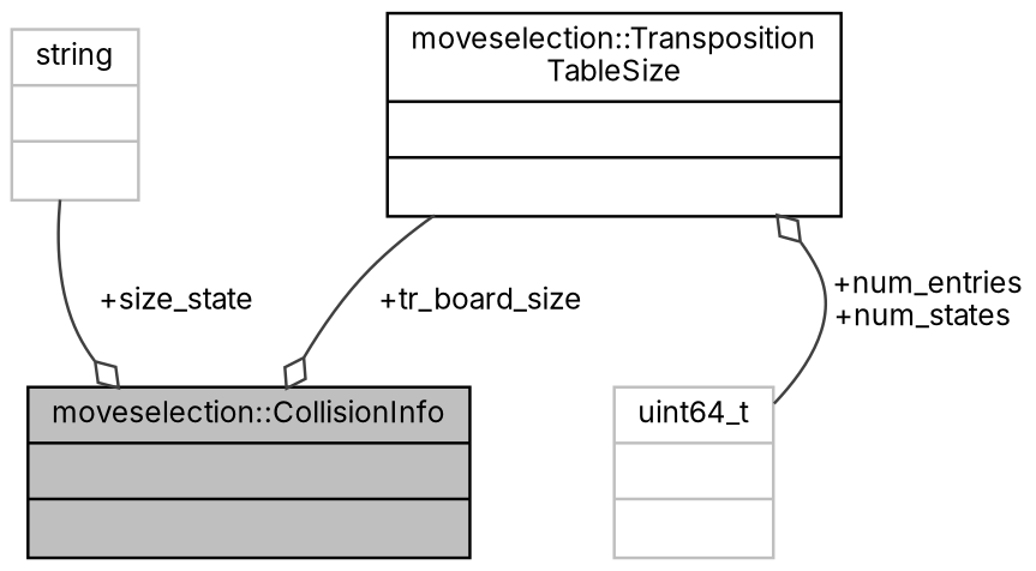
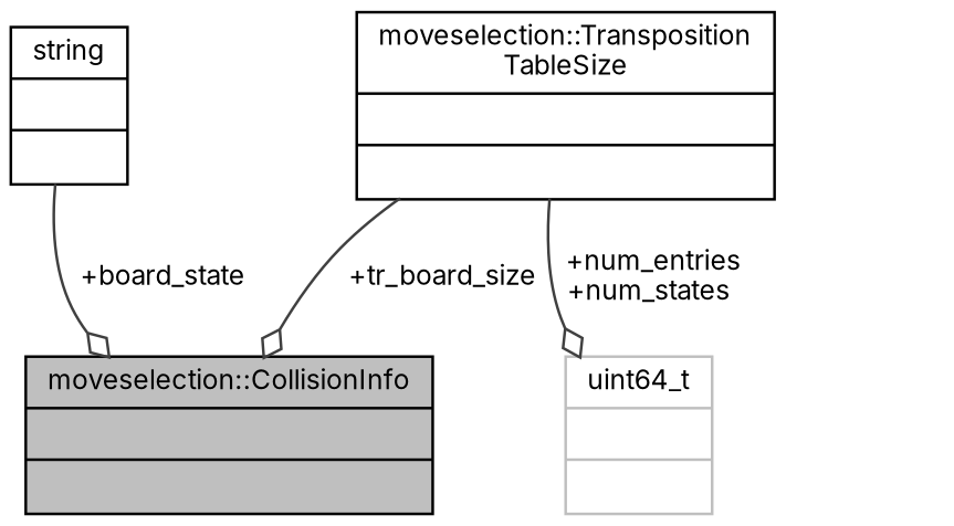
  digraph {
    fontname=Inter
    node [color=black fillcolor=white fontname=Inter fontsize=10 shape=record style=filled]
    edge [arrowhead=odiamond color=grey25 fontname=Inter fontsize=10 labelfontname=Helvetica labelfontsize=10 style=solid]
    n1 [fillcolor=grey75 fontcolor=black height=0.2 label="{moveselection::CollisionInfo\n||}" width=0.4]
-   n2 [color=grey75 height=0.2 label="{string\n||}" width=0.4]
+   n2 [height=0.2 label="{string\n||}" width=0.4]
    n3 [height=0.2 label="{moveselection::Transposition\lTableSize\n||}" width=0.4]
    n4 [color=grey75 height=0.2 label="{uint64_t\n||}" width=0.4]
-   n2 -> n1 [label=" +size_state"]
+   n2 -> n1 [label=" +board_state"]
    n3 -> n1 [label=" +tr_board_size"]
-   n4 -> n3 [label=" +num_entries\n+num_states"]
+   n3 -> n4 [label=" +num_entries\n+num_states"]
  }
